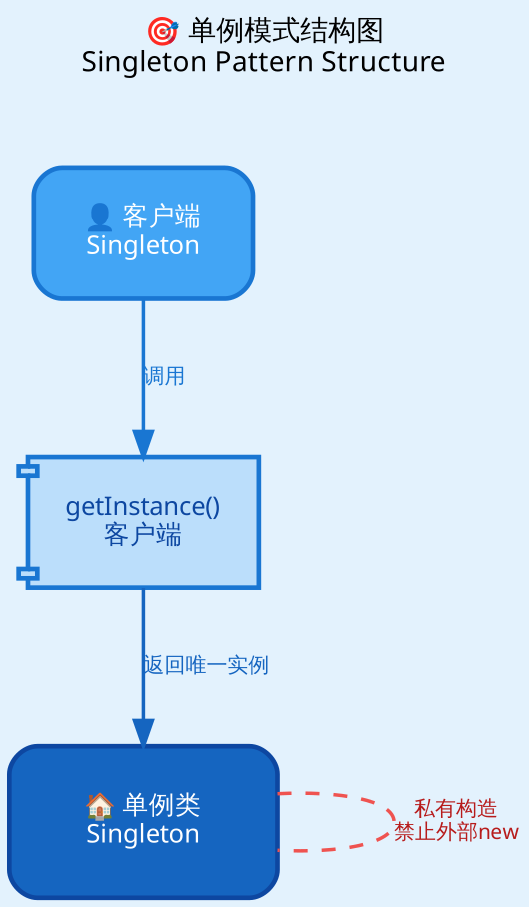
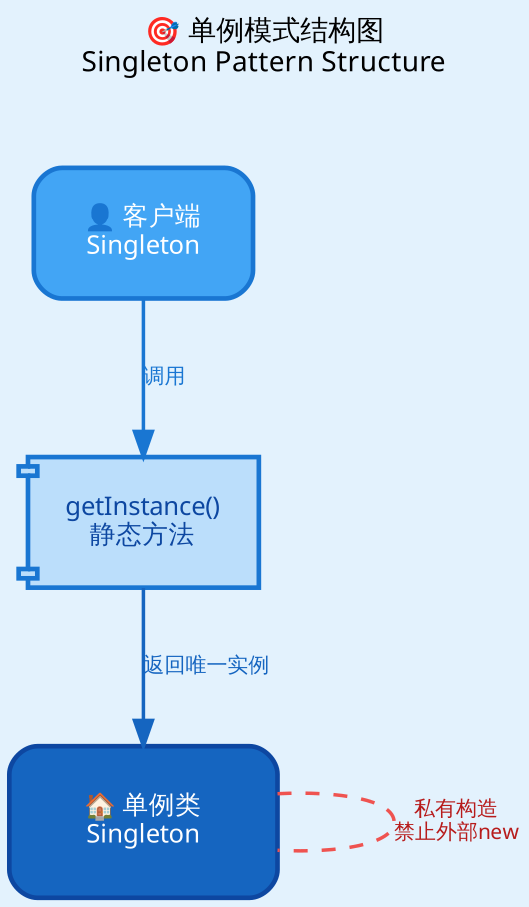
  digraph {
    bgcolor="#e3f2fd"
    fontname="Microsoft YaHei"
    fontsize=12
    label="🎯 单例模式结构图\nSingleton Pattern Structure"
    labelloc=t
    nodesep=0.7
    rankdir=TB
    ranksep=0.8
    node [color="#1976d2" fontcolor=white fontname="Microsoft YaHei" fontsize=11 margin=0.22 penwidth=2 shape=box style="filled,rounded"]
    edge [arrowsize=1.1 fontname="Microsoft YaHei" fontsize=9 penwidth=1.5 style=bold]
    n1 [fillcolor="#42a5f5" height=0.7 label="👤 客户端\nSingleton" width=1.3]
-   n2 [fillcolor="#bbdefb" fontcolor="#0d47a1" height=0.5 label="getInstance()\n客户端" shape=component width=1.2]
+   n2 [fillcolor="#bbdefb" fontcolor="#0d47a1" height=0.5 label="getInstance()\n静态方法" shape=component width=1.2]
    n3 [color="#0d47a1" fillcolor="#1565c0" height=0.9 label="🏠 单例类\nSingleton" width=1.6]
    n1 -> n2 [color="#1976d2" fontcolor="#1976d2" label="调用"]
    n2 -> n3 [color="#1565c0" fontcolor="#1565c0" label="返回唯一实例"]
    n3 -> n3 [arrowhead=none color="#ef5350" fontcolor="#b71c1c" label="私有构造\n禁止外部new" style=dashed]
  }
